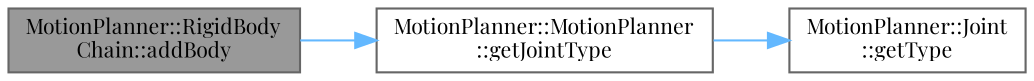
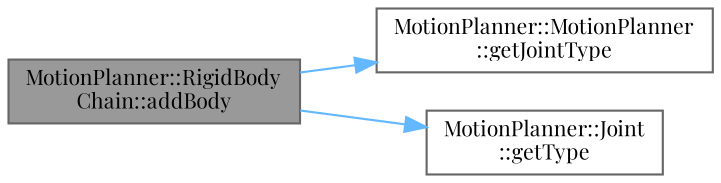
  digraph {
    fontname="Playfair Display"
    rankdir=LR
    node [color=grey40 fillcolor=white fontname="Playfair Display" fontsize=10 shape=box style=filled]
    edge [color=steelblue1 fontname="Playfair Display" fontsize=10 labelfontname=Helvetica labelfontsize=10 style=solid]
    n1 [color=gray40 fillcolor=grey60 fontcolor=black height=0.2 label="MotionPlanner::RigidBody\lChain::addBody" width=0.4]
    n2 [height=0.2 label="MotionPlanner::MotionPlanner\l::getJointType" width=0.4]
    n3 [height=0.2 label="MotionPlanner::Joint\l::getType" width=0.4]
    n1 -> n2
-   n2 -> n3
+   n1 -> n3
  }
